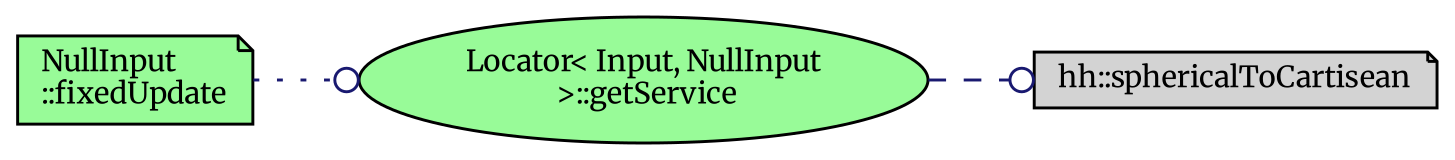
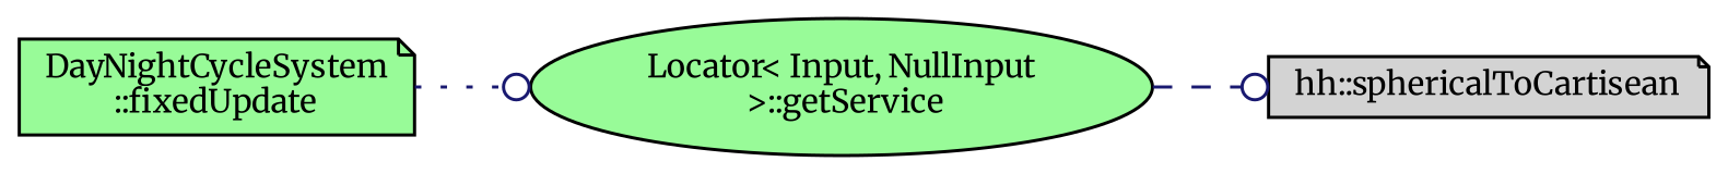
  digraph {
    fontname=Merriweather
    rankdir=LR
    node [color=black fillcolor=palegreen fontname=Merriweather fontsize=10 shape=note style=filled]
    edge [arrowhead=odot color=midnightblue fontname=Merriweather fontsize=10 labelfontname=Helvetica labelfontsize=10]
-   n1 [fontcolor=black height=0.2 label="NullInput\l::fixedUpdate" width=0.4]
+   n1 [fontcolor=black height=0.2 label="DayNightCycleSystem\l::fixedUpdate" width=0.4]
    n2 [height=0.2 label="Locator\< Input, NullInput\l \>::getService" shape=ellipse width=0.4]
    n3 [fillcolor=lightgrey height=0.2 label="hh::sphericalToCartisean" width=0.4]
    n1 -> n2 [style=dotted]
    n2 -> n3 [style=dashed]
  }
